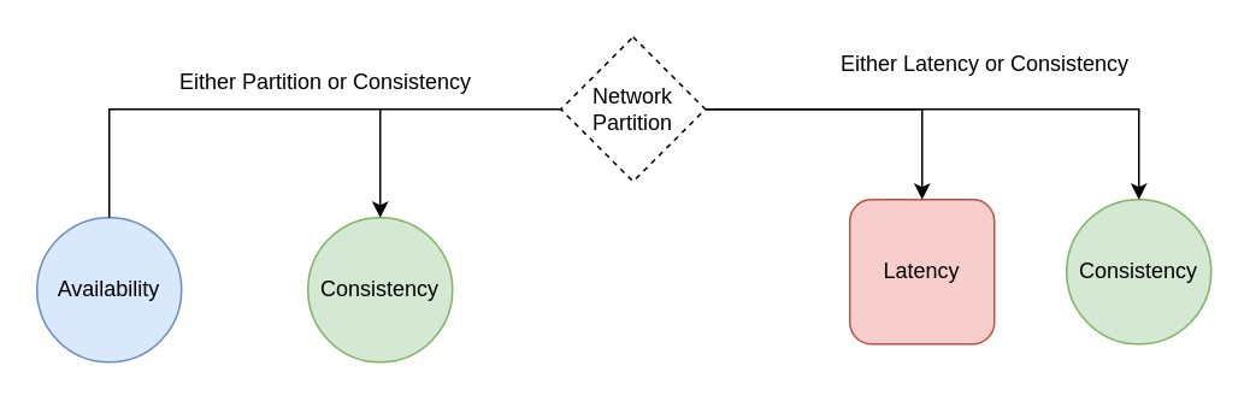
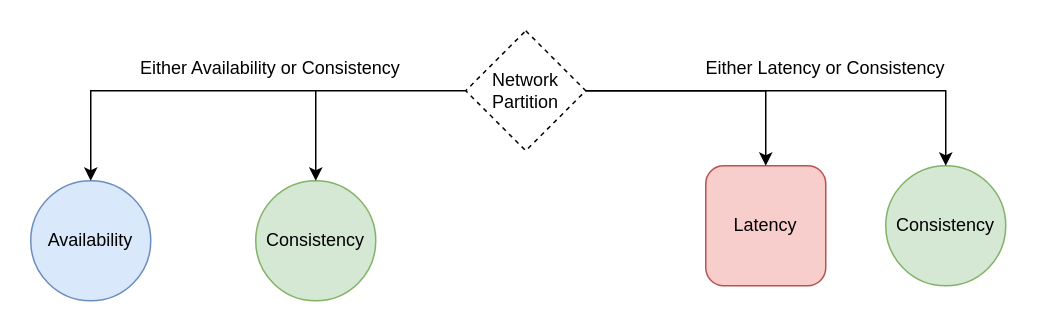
  <mxCell id="0" />
  <mxCell id="1" parent="0" />
  <mxCell id="2" value="Network Partition" style="rhombus;whiteSpace=wrap;html=1;dashed=1;" vertex="1" parent="1"><mxGeometry x="310" y="20" width="80" height="80" as="geometry" /></mxCell>
  <mxCell id="3" value="Availability" style="ellipse;whiteSpace=wrap;html=1;aspect=fixed;fillColor=#dae8fc;strokeColor=#6c8ebf;" vertex="1" parent="1"><mxGeometry x="20" y="120" width="80" height="80" as="geometry" /></mxCell>
  <mxCell id="4" value="Consistency" style="ellipse;whiteSpace=wrap;html=1;aspect=fixed;fillColor=#d5e8d4;strokeColor=#82b366;" vertex="1" parent="1"><mxGeometry x="170" y="120" width="80" height="80" as="geometry" /></mxCell>
- <mxCell id="5" value="" style="endArrow=none;html=1;rounded=0;exitX=0;exitY=0.5;exitDx=0;exitDy=0;entryX=0.5;entryY=0;entryDx=0;entryDy=0;edgeStyle=orthogonalEdgeStyle;" edge="1" parent="1" source="2" target="3"><mxGeometry width="50" height="50" relative="1" as="geometry"><mxPoint x="270" y="160" as="sourcePoint" /><mxPoint x="60" y="130" as="targetPoint" /><Array as="points"><mxPoint x="295" y="60" /><mxPoint x="60" y="60" /></Array></mxGeometry></mxCell>
+ <mxCell id="5" value="" style="endArrow=classic;html=1;rounded=0;exitX=0;exitY=0.5;exitDx=0;exitDy=0;entryX=0.5;entryY=0;entryDx=0;entryDy=0;edgeStyle=orthogonalEdgeStyle;" edge="1" parent="1" source="2" target="3"><mxGeometry width="50" height="50" relative="1" as="geometry"><mxPoint x="270" y="160" as="sourcePoint" /><mxPoint x="60" y="130" as="targetPoint" /><Array as="points"><mxPoint x="295" y="60" /><mxPoint x="60" y="60" /></Array></mxGeometry></mxCell>
  <mxCell id="6" value="" style="endArrow=classic;html=1;rounded=0;" edge="1" parent="1" target="4"><mxGeometry width="50" height="50" relative="1" as="geometry"><mxPoint x="210" y="60" as="sourcePoint" /><mxPoint x="320" y="110" as="targetPoint" /></mxGeometry></mxCell>
- <mxCell id="7" value="Either Partition or Consistency" style="text;html=1;strokeColor=none;fillColor=none;align=center;verticalAlign=middle;whiteSpace=wrap;rounded=0;" vertex="1" parent="1"><mxGeometry x="90" y="30" width="180" height="30" as="geometry" /></mxCell>
+ <mxCell id="7" value="Either Availability or Consistency" style="text;html=1;strokeColor=none;fillColor=none;align=center;verticalAlign=middle;whiteSpace=wrap;rounded=0;" vertex="1" parent="1"><mxGeometry x="90" y="30" width="180" height="30" as="geometry" /></mxCell>
  <mxCell id="8" value="Latency" style="whiteSpace=wrap;html=1;aspect=fixed;fillColor=#f8cecc;strokeColor=#b85450;rounded=1;" vertex="1" parent="1"><mxGeometry x="470" y="110" width="80" height="80" as="geometry" /></mxCell>
  <mxCell id="9" value="Consistency" style="ellipse;whiteSpace=wrap;html=1;aspect=fixed;fillColor=#d5e8d4;strokeColor=#82b366;" vertex="1" parent="1"><mxGeometry x="590" y="110" width="80" height="80" as="geometry" /></mxCell>
  <mxCell id="10" value="" style="endArrow=classic;html=1;rounded=0;exitX=1;exitY=0.5;exitDx=0;exitDy=0;entryX=0.5;entryY=0;entryDx=0;entryDy=0;edgeStyle=orthogonalEdgeStyle;" edge="1" parent="1" source="2" target="9"><mxGeometry width="50" height="50" relative="1" as="geometry"><mxPoint x="270" y="160" as="sourcePoint" /><mxPoint x="320" y="110" as="targetPoint" /></mxGeometry></mxCell>
  <mxCell id="11" value="" style="endArrow=classic;html=1;rounded=0;exitX=1;exitY=0.5;exitDx=0;exitDy=0;entryX=0.5;entryY=0;entryDx=0;entryDy=0;edgeStyle=orthogonalEdgeStyle;" edge="1" parent="1" source="2" target="8"><mxGeometry width="50" height="50" relative="1" as="geometry"><mxPoint x="270" y="160" as="sourcePoint" /><mxPoint x="320" y="110" as="targetPoint" /></mxGeometry></mxCell>
- <mxCell id="12" value="Either Latency or Consistency" style="text;html=1;strokeColor=none;fillColor=none;align=center;verticalAlign=middle;whiteSpace=wrap;rounded=0;" vertex="1" parent="1"><mxGeometry x="455" y="20" width="180" height="30" as="geometry" /></mxCell>
+ <mxCell id="12" value="Either Latency or Consistency" style="text;html=1;strokeColor=none;fillColor=none;align=center;verticalAlign=middle;whiteSpace=wrap;rounded=0;" vertex="1" parent="1"><mxGeometry x="460" y="30" width="180" height="30" as="geometry" /></mxCell>
